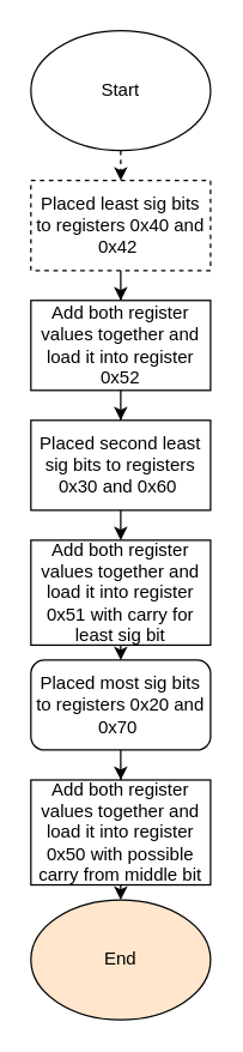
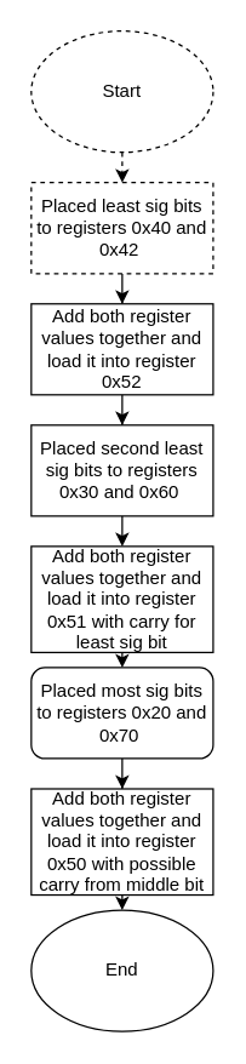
  <mxCell id="0" />
  <mxCell id="1" parent="0" />
  <mxCell id="2" style="edgeStyle=orthogonalEdgeStyle;rounded=0;orthogonalLoop=1;jettySize=auto;html=1;exitX=0.5;exitY=1;exitDx=0;exitDy=0;entryX=0.5;entryY=0;entryDx=0;entryDy=0;dashed=1;" edge="1" parent="1" source="3" target="5"><mxGeometry relative="1" as="geometry" /></mxCell>
- <mxCell id="3" value="Start" style="ellipse;whiteSpace=wrap;html=1;" vertex="1" parent="1"><mxGeometry x="20" y="20" width="120" height="80" as="geometry" /></mxCell>
+ <mxCell id="3" value="Start" style="ellipse;whiteSpace=wrap;html=1;dashed=1;" vertex="1" parent="1"><mxGeometry x="20" y="20" width="120" height="80" as="geometry" /></mxCell>
  <mxCell id="4" value="" style="edgeStyle=orthogonalEdgeStyle;rounded=0;orthogonalLoop=1;jettySize=auto;html=1;" edge="1" parent="1" source="5" target="11"><mxGeometry relative="1" as="geometry" /></mxCell>
  <mxCell id="5" value="Placed least sig bits to registers 0x40 and 0x42&amp;nbsp;" style="rounded=0;whiteSpace=wrap;html=1;dashed=1;" vertex="1" parent="1"><mxGeometry x="20" y="120" width="120" height="60" as="geometry" /></mxCell>
  <mxCell id="6" style="edgeStyle=orthogonalEdgeStyle;rounded=0;orthogonalLoop=1;jettySize=auto;html=1;exitX=0.5;exitY=1;exitDx=0;exitDy=0;entryX=0.5;entryY=0;entryDx=0;entryDy=0;" edge="1" parent="1" source="7" target="13"><mxGeometry relative="1" as="geometry" /></mxCell>
  <mxCell id="7" value="Add both register values together and load it into register 0x51 with carry for least sig bit" style="rounded=0;whiteSpace=wrap;html=1;" vertex="1" parent="1"><mxGeometry x="20" y="360" width="120" height="70" as="geometry" /></mxCell>
  <mxCell id="8" style="edgeStyle=orthogonalEdgeStyle;rounded=0;orthogonalLoop=1;jettySize=auto;html=1;exitX=0.5;exitY=1;exitDx=0;exitDy=0;entryX=0.5;entryY=0;entryDx=0;entryDy=0;" edge="1" parent="1" source="9" target="7"><mxGeometry relative="1" as="geometry" /></mxCell>
  <mxCell id="9" value="Placed second least sig bits to registers 0x30 and 0x60&amp;nbsp;" style="rounded=0;whiteSpace=wrap;html=1;" vertex="1" parent="1"><mxGeometry x="20" y="280" width="120" height="60" as="geometry" /></mxCell>
  <mxCell id="10" value="" style="edgeStyle=orthogonalEdgeStyle;rounded=0;orthogonalLoop=1;jettySize=auto;html=1;" edge="1" parent="1" source="11" target="9"><mxGeometry relative="1" as="geometry" /></mxCell>
  <mxCell id="11" value="Add both register values together and load it into register 0x52" style="rounded=0;whiteSpace=wrap;html=1;" vertex="1" parent="1"><mxGeometry x="20" y="200" width="120" height="60" as="geometry" /></mxCell>
  <mxCell id="12" value="" style="edgeStyle=orthogonalEdgeStyle;rounded=0;orthogonalLoop=1;jettySize=auto;html=1;" edge="1" parent="1" source="13" target="16"><mxGeometry relative="1" as="geometry" /></mxCell>
  <mxCell id="13" value="Placed most sig bits to registers 0x20 and 0x70&amp;nbsp;" style="whiteSpace=wrap;html=1;rounded=1;" vertex="1" parent="1"><mxGeometry x="20" y="440" width="120" height="60" as="geometry" /></mxCell>
  <mxCell id="14" value="" style="edgeStyle=orthogonalEdgeStyle;rounded=0;orthogonalLoop=1;jettySize=auto;html=1;" edge="1" parent="1" target="17"><mxGeometry relative="1" as="geometry"><mxPoint x="80" y="660" as="sourcePoint" /></mxGeometry></mxCell>
  <mxCell id="15" style="edgeStyle=orthogonalEdgeStyle;rounded=0;orthogonalLoop=1;jettySize=auto;html=1;exitX=0.5;exitY=1;exitDx=0;exitDy=0;entryX=0.5;entryY=0;entryDx=0;entryDy=0;" edge="1" parent="1" source="16"><mxGeometry relative="1" as="geometry"><mxPoint x="80" y="600" as="targetPoint" /></mxGeometry></mxCell>
  <mxCell id="16" value="Add both register values together and load it into register 0x50 with possible carry from middle bit" style="rounded=0;whiteSpace=wrap;html=1;" vertex="1" parent="1"><mxGeometry x="20" y="520" width="120" height="70" as="geometry" /></mxCell>
- <mxCell id="17" value="End" style="ellipse;whiteSpace=wrap;html=1;fillColor=#ffe6cc;" vertex="1" parent="1"><mxGeometry x="20" y="600" width="120" height="80" as="geometry" /></mxCell>
+ <mxCell id="17" value="End" style="ellipse;whiteSpace=wrap;html=1;" vertex="1" parent="1"><mxGeometry x="20" y="600" width="120" height="80" as="geometry" /></mxCell>
